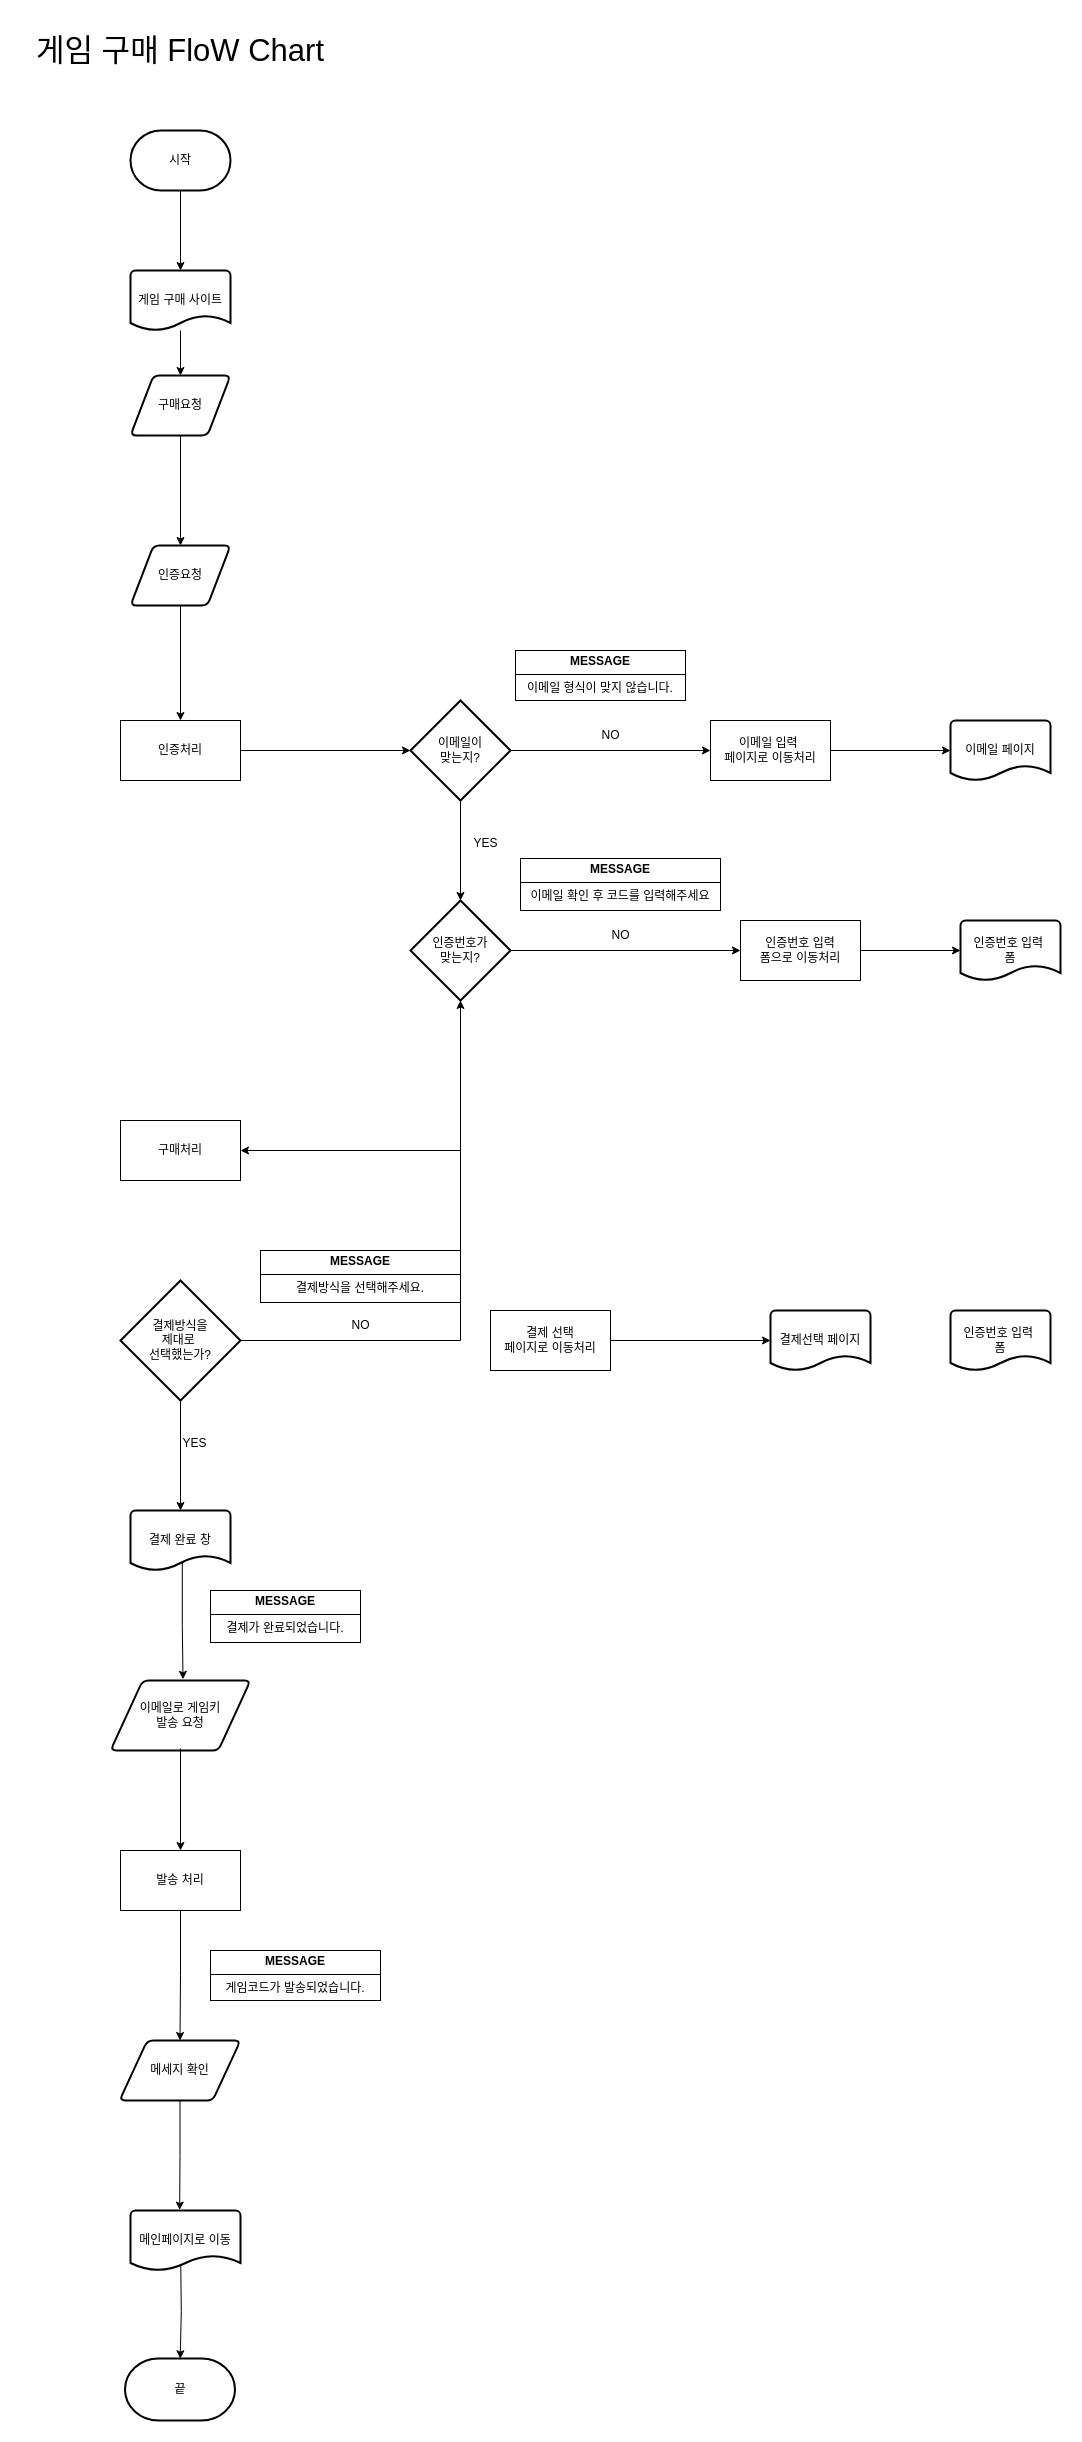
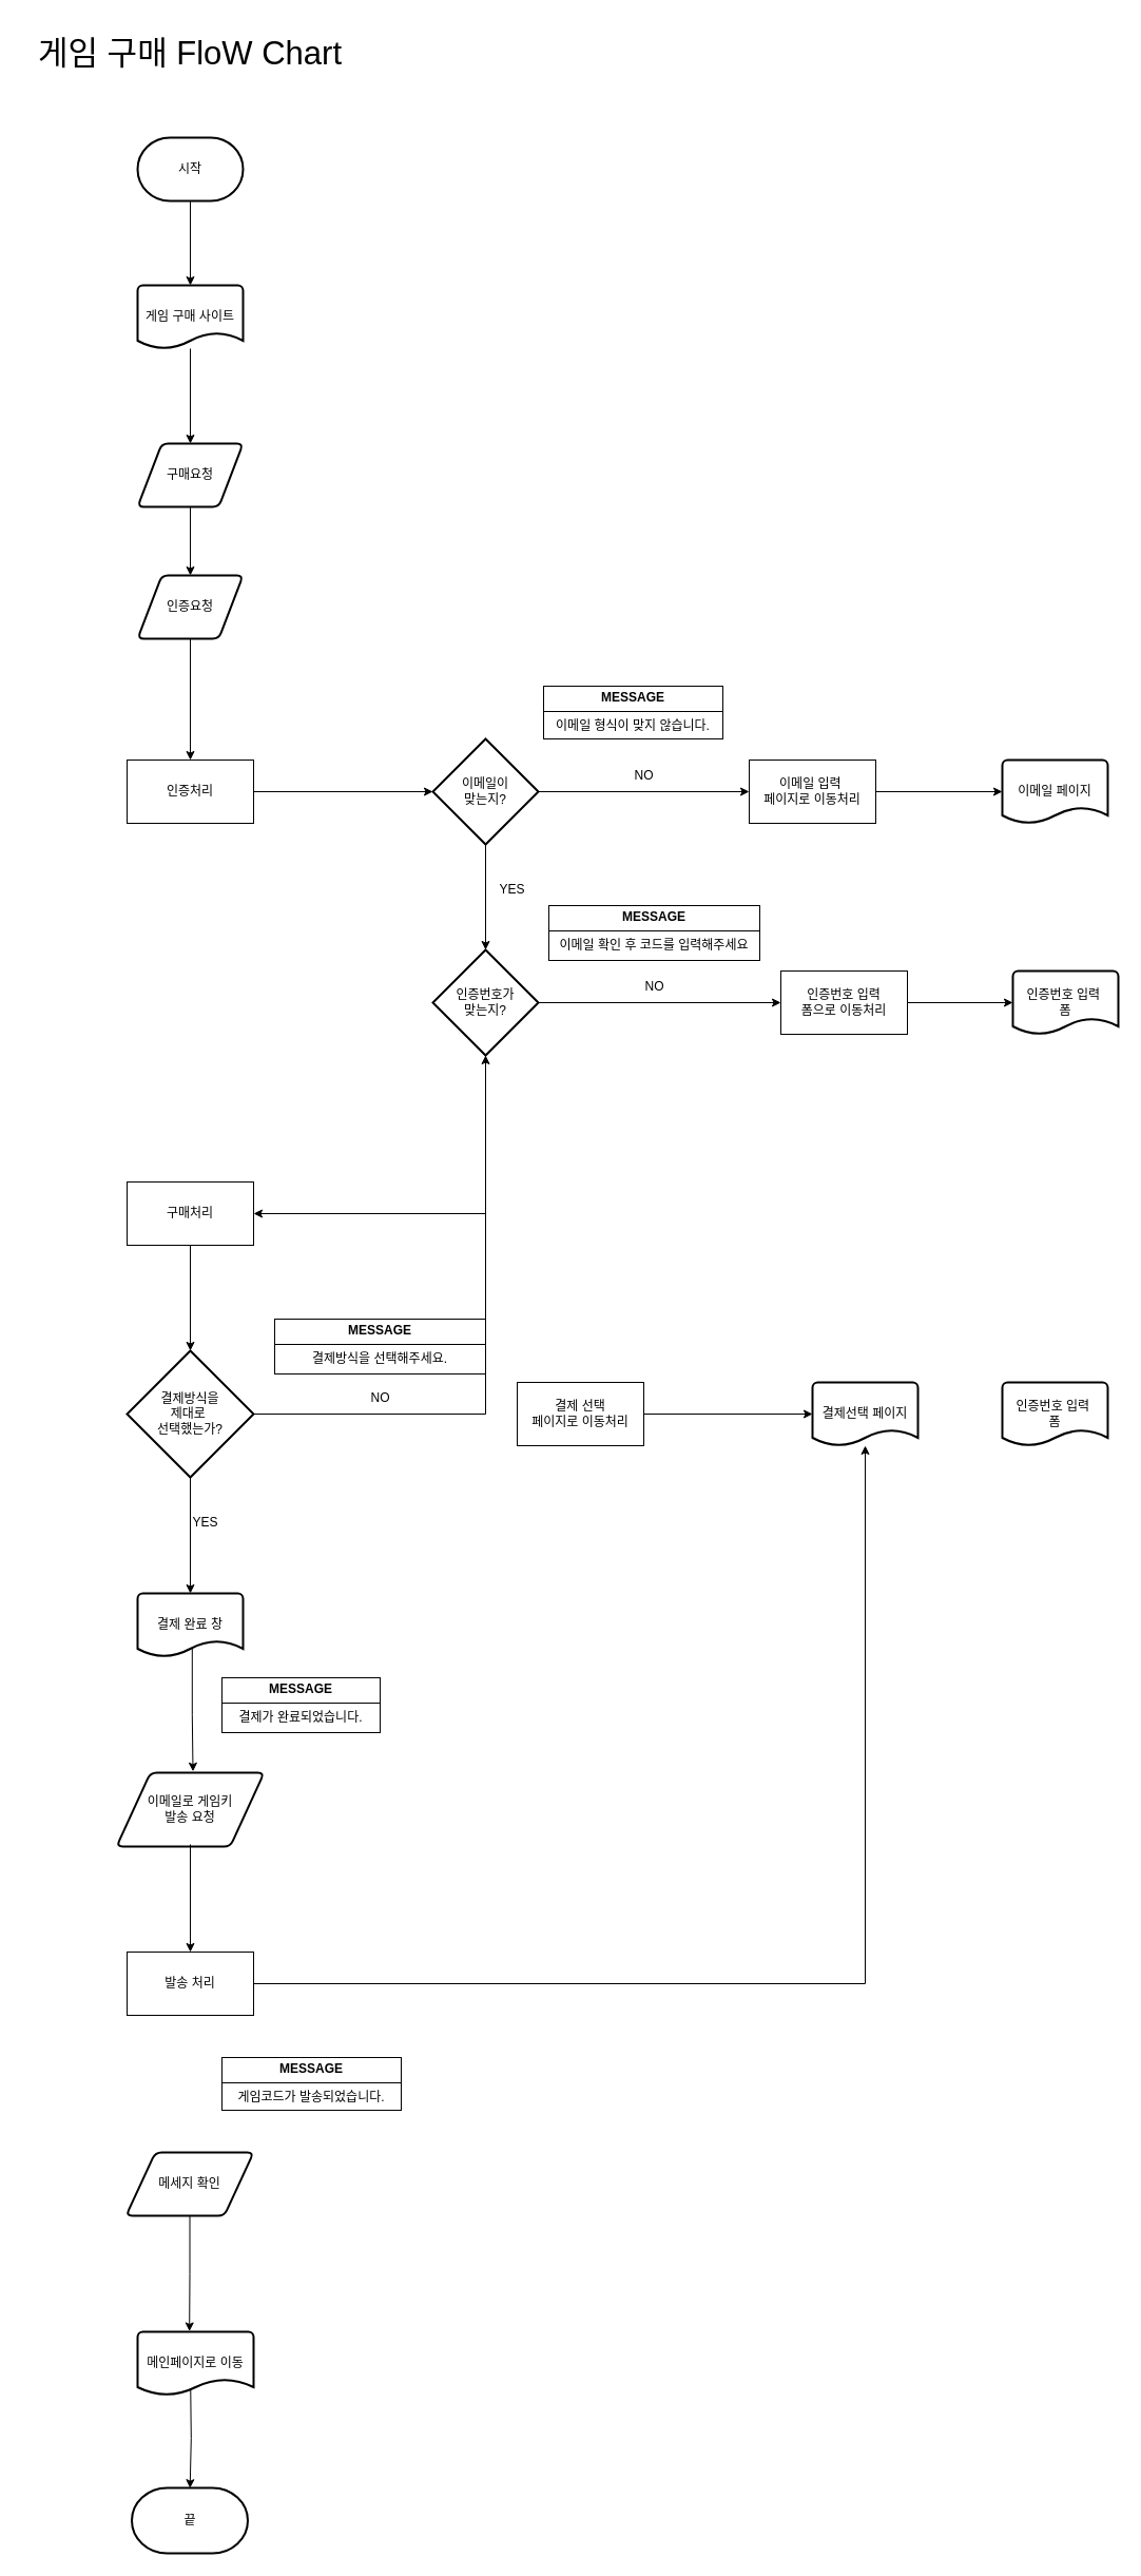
  <mxCell id="0" />
  <mxCell id="1" parent="0" />
  <mxCell id="2" value="게임 구매 FloW Chart" style="text;html=1;align=center;verticalAlign=middle;whiteSpace=wrap;rounded=0;fontSize=31;" parent="1" vertex="1"><mxGeometry x="20" width="320" height="60" as="geometry" y="20" /></mxCell>
  <mxCell id="3" value="시작" style="strokeWidth=2;html=1;shape=mxgraph.flowchart.terminator;whiteSpace=wrap;" parent="1" vertex="1"><mxGeometry x="130" y="130" width="100" height="60" as="geometry" /></mxCell>
  <mxCell id="4" value="끝" style="strokeWidth=2;html=1;shape=mxgraph.flowchart.terminator;whiteSpace=wrap;" parent="1" vertex="1"><mxGeometry x="124.5" y="2358" width="110" height="62" as="geometry" /></mxCell>
  <mxCell id="5" style="edgeStyle=orthogonalEdgeStyle;rounded=0;orthogonalLoop=1;jettySize=auto;html=1;entryX=0.5;entryY=0;entryDx=0;entryDy=0;" parent="1" source="6" target="12" edge="1"><mxGeometry relative="1" as="geometry" /></mxCell>
  <mxCell id="6" value="게임 구매 사이트" style="strokeWidth=2;html=1;shape=mxgraph.flowchart.document2;whiteSpace=wrap;size=0.25;" parent="1" vertex="1"><mxGeometry x="130" y="270" width="100" height="60" as="geometry" /></mxCell>
  <mxCell id="7" style="edgeStyle=orthogonalEdgeStyle;rounded=0;orthogonalLoop=1;jettySize=auto;html=1;entryX=0.5;entryY=0;entryDx=0;entryDy=0;entryPerimeter=0;" parent="1" source="3" target="6" edge="1"><mxGeometry relative="1" as="geometry" /></mxCell>
  <mxCell id="8" value="구매처리" style="rounded=0;whiteSpace=wrap;html=1;" parent="1" vertex="1"><mxGeometry x="120" y="1120" width="120" height="60" as="geometry" /></mxCell>
  <mxCell id="9" style="edgeStyle=orthogonalEdgeStyle;rounded=0;orthogonalLoop=1;jettySize=auto;html=1;" parent="1" source="10" target="17" edge="1"><mxGeometry relative="1" as="geometry" /></mxCell>
  <mxCell id="10" value="인증처리" style="rounded=0;whiteSpace=wrap;html=1;" parent="1" vertex="1"><mxGeometry x="120" y="720" width="120" height="60" as="geometry" /></mxCell>
  <mxCell id="11" style="edgeStyle=orthogonalEdgeStyle;rounded=0;orthogonalLoop=1;jettySize=auto;html=1;entryX=0.5;entryY=0;entryDx=0;entryDy=0;" parent="1" source="12" target="14" edge="1"><mxGeometry relative="1" as="geometry" /></mxCell>
- <mxCell id="12" value="구매요청" style="shape=parallelogram;html=1;strokeWidth=2;perimeter=parallelogramPerimeter;whiteSpace=wrap;rounded=1;arcSize=12;size=0.23;" parent="1" vertex="1"><mxGeometry x="130" y="375" width="100" height="60" as="geometry" /></mxCell>
+ <mxCell id="12" value="구매요청" style="shape=parallelogram;html=1;strokeWidth=2;perimeter=parallelogramPerimeter;whiteSpace=wrap;rounded=1;arcSize=12;size=0.23;" parent="1" vertex="1"><mxGeometry x="130" y="420" width="100" height="60" as="geometry" /></mxCell>
  <mxCell id="13" style="edgeStyle=orthogonalEdgeStyle;rounded=0;orthogonalLoop=1;jettySize=auto;html=1;entryX=0.5;entryY=0;entryDx=0;entryDy=0;" parent="1" source="14" target="10" edge="1"><mxGeometry relative="1" as="geometry" /></mxCell>
  <mxCell id="14" value="인증요청" style="shape=parallelogram;html=1;strokeWidth=2;perimeter=parallelogramPerimeter;whiteSpace=wrap;rounded=1;arcSize=12;size=0.23;" parent="1" vertex="1"><mxGeometry x="130" y="545" width="100" height="60" as="geometry" /></mxCell>
  <mxCell id="15" value="" style="edgeStyle=orthogonalEdgeStyle;rounded=0;orthogonalLoop=1;jettySize=auto;html=1;entryX=0.5;entryY=0;entryDx=0;entryDy=0;entryPerimeter=0;" parent="1" source="17" target="20" edge="1"><mxGeometry relative="1" as="geometry"><mxPoint x="460" y="890" as="targetPoint" /></mxGeometry></mxCell>
  <mxCell id="16" style="edgeStyle=orthogonalEdgeStyle;rounded=0;orthogonalLoop=1;jettySize=auto;html=1;entryX=0;entryY=0.5;entryDx=0;entryDy=0;" parent="1" source="17" target="22" edge="1"><mxGeometry relative="1" as="geometry" /></mxCell>
  <mxCell id="17" value="이메일이&lt;div&gt;맞는지?&lt;/div&gt;" style="strokeWidth=2;html=1;shape=mxgraph.flowchart.decision;whiteSpace=wrap;" parent="1" vertex="1"><mxGeometry x="410" y="700" width="100" height="100" as="geometry" /></mxCell>
  <mxCell id="18" style="edgeStyle=orthogonalEdgeStyle;rounded=0;orthogonalLoop=1;jettySize=auto;html=1;entryX=0;entryY=0.5;entryDx=0;entryDy=0;" parent="1" source="20" target="27" edge="1"><mxGeometry relative="1" as="geometry" /></mxCell>
  <mxCell id="19" style="edgeStyle=orthogonalEdgeStyle;rounded=0;orthogonalLoop=1;jettySize=auto;html=1;entryX=1;entryY=0.5;entryDx=0;entryDy=0;" parent="1" source="20" target="8" edge="1"><mxGeometry relative="1" as="geometry"><mxPoint x="460" y="1150" as="targetPoint" /><Array as="points"><mxPoint x="460" y="1150" /></Array></mxGeometry></mxCell>
  <mxCell id="20" value="인증번호가&lt;div&gt;맞는지?&lt;/div&gt;" style="strokeWidth=2;html=1;shape=mxgraph.flowchart.decision;whiteSpace=wrap;" parent="1" vertex="1"><mxGeometry x="410" y="900" width="100" height="100" as="geometry" /></mxCell>
  <mxCell id="21" value="YES" style="text;html=1;align=center;verticalAlign=middle;resizable=0;points=[];autosize=1;strokeColor=none;fillColor=none;" parent="1" vertex="1"><mxGeometry x="460" y="828" width="50" height="30" as="geometry" /></mxCell>
  <mxCell id="22" value="이메일 입력&amp;nbsp;&lt;div&gt;페이지로 이동처리&lt;/div&gt;" style="rounded=0;whiteSpace=wrap;html=1;" parent="1" vertex="1"><mxGeometry x="710" y="720" width="120" height="60" as="geometry" /></mxCell>
  <mxCell id="23" value="NO" style="text;html=1;align=center;verticalAlign=middle;resizable=0;points=[];autosize=1;strokeColor=none;fillColor=none;" parent="1" vertex="1"><mxGeometry x="590" y="720" width="40" height="30" as="geometry" /></mxCell>
  <mxCell id="24" value="이메일 페이지" style="strokeWidth=2;html=1;shape=mxgraph.flowchart.document2;whiteSpace=wrap;size=0.25;" parent="1" vertex="1"><mxGeometry x="950" y="720" width="100" height="60" as="geometry" /></mxCell>
  <mxCell id="25" style="edgeStyle=orthogonalEdgeStyle;rounded=0;orthogonalLoop=1;jettySize=auto;html=1;entryX=0;entryY=0.5;entryDx=0;entryDy=0;entryPerimeter=0;" parent="1" source="22" target="24" edge="1"><mxGeometry relative="1" as="geometry" /></mxCell>
  <mxCell id="26" value="&lt;p style=&quot;margin: 4px 0px 0px;&quot;&gt;&lt;b&gt;MESSAGE&lt;/b&gt;&lt;/p&gt;&lt;hr style=&quot;border-style:solid;&quot; size=&quot;1&quot;&gt;&lt;div style=&quot;height: 2px;&quot;&gt;이메일 형식이 맞지 않습니다.&lt;/div&gt;" style="verticalAlign=middle;align=center;overflow=fill;html=1;whiteSpace=wrap;" parent="1" vertex="1"><mxGeometry x="515" y="650" width="170" height="50" as="geometry" /></mxCell>
  <mxCell id="27" value="인증번호 입력&lt;div&gt;폼으로 이동처리&lt;/div&gt;" style="rounded=0;whiteSpace=wrap;html=1;" parent="1" vertex="1"><mxGeometry x="740" y="920" width="120" height="60" as="geometry" /></mxCell>
  <mxCell id="28" value="NO" style="text;html=1;align=center;verticalAlign=middle;resizable=0;points=[];autosize=1;strokeColor=none;fillColor=none;" parent="1" vertex="1"><mxGeometry x="600" y="920" width="40" height="30" as="geometry" /></mxCell>
  <mxCell id="29" value="인증번호 입력&amp;nbsp;&lt;div&gt;폼&lt;/div&gt;" style="strokeWidth=2;html=1;shape=mxgraph.flowchart.document2;whiteSpace=wrap;size=0.25;" parent="1" vertex="1"><mxGeometry x="960" y="920" width="100" height="60" as="geometry" /></mxCell>
  <mxCell id="30" style="edgeStyle=orthogonalEdgeStyle;rounded=0;orthogonalLoop=1;jettySize=auto;html=1;entryX=0;entryY=0.5;entryDx=0;entryDy=0;entryPerimeter=0;" parent="1" source="27" target="29" edge="1"><mxGeometry relative="1" as="geometry" /></mxCell>
  <mxCell id="31" style="edgeStyle=orthogonalEdgeStyle;rounded=0;orthogonalLoop=1;jettySize=auto;html=1;" parent="1" source="32" target="20" edge="1"><mxGeometry relative="1" as="geometry" /></mxCell>
  <mxCell id="32" value="결제방식을&lt;div&gt;제대로&amp;nbsp;&lt;/div&gt;&lt;div&gt;선택했는가?&lt;/div&gt;" style="strokeWidth=2;html=1;shape=mxgraph.flowchart.decision;whiteSpace=wrap;" parent="1" vertex="1"><mxGeometry x="120" y="1280" width="120" height="120" as="geometry" /></mxCell>
+ <mxCell id="33" style="edgeStyle=orthogonalEdgeStyle;rounded=0;orthogonalLoop=1;jettySize=auto;html=1;entryX=0.5;entryY=0;entryDx=0;entryDy=0;entryPerimeter=0;" parent="1" source="8" target="32" edge="1"><mxGeometry relative="1" as="geometry" /></mxCell>
  <mxCell id="34" style="edgeStyle=orthogonalEdgeStyle;rounded=0;orthogonalLoop=1;jettySize=auto;html=1;exitX=0.518;exitY=0.846;exitDx=0;exitDy=0;exitPerimeter=0;entryX=0.518;entryY=-0.017;entryDx=0;entryDy=0;entryPerimeter=0;" parent="1" source="35" target="46" edge="1"><mxGeometry relative="1" as="geometry"><mxPoint x="180" y="1670" as="targetPoint" /></mxGeometry></mxCell>
  <mxCell id="35" value="결제 완료 창" style="strokeWidth=2;html=1;shape=mxgraph.flowchart.document2;whiteSpace=wrap;size=0.25;" parent="1" vertex="1"><mxGeometry x="130" y="1510" width="100" height="60" as="geometry" /></mxCell>
  <mxCell id="36" style="edgeStyle=orthogonalEdgeStyle;rounded=0;orthogonalLoop=1;jettySize=auto;html=1;entryX=0.5;entryY=0;entryDx=0;entryDy=0;entryPerimeter=0;" parent="1" source="32" target="35" edge="1"><mxGeometry relative="1" as="geometry" /></mxCell>
  <mxCell id="37" value="YES" style="text;html=1;align=center;verticalAlign=middle;resizable=0;points=[];autosize=1;strokeColor=none;fillColor=none;" parent="1" vertex="1"><mxGeometry x="169" y="1428" width="50" height="30" as="geometry" /></mxCell>
  <mxCell id="38" value="결제 선택&lt;div&gt;페이지로 이동처리&lt;/div&gt;" style="rounded=0;whiteSpace=wrap;html=1;" parent="1" vertex="1"><mxGeometry x="490" y="1310" width="120" height="60" as="geometry" /></mxCell>
  <mxCell id="39" value="NO" style="text;html=1;align=center;verticalAlign=middle;resizable=0;points=[];autosize=1;strokeColor=none;fillColor=none;" parent="1" vertex="1"><mxGeometry x="340" y="1310" width="40" height="30" as="geometry" /></mxCell>
  <mxCell id="40" value="결제선택 페이지" style="strokeWidth=2;html=1;shape=mxgraph.flowchart.document2;whiteSpace=wrap;size=0.25;" parent="1" vertex="1"><mxGeometry x="770" y="1310" width="100" height="60" as="geometry" /></mxCell>
  <mxCell id="41" style="edgeStyle=orthogonalEdgeStyle;rounded=0;orthogonalLoop=1;jettySize=auto;html=1;entryX=0;entryY=0.5;entryDx=0;entryDy=0;entryPerimeter=0;" parent="1" source="38" target="40" edge="1"><mxGeometry relative="1" as="geometry" /></mxCell>
  <mxCell id="42" value="&lt;p style=&quot;margin: 4px 0px 0px;&quot;&gt;&lt;b&gt;MESSAGE&lt;/b&gt;&lt;/p&gt;&lt;hr style=&quot;border-style:solid;&quot; size=&quot;1&quot;&gt;&lt;div style=&quot;height: 2px;&quot;&gt;이메일 확인 후 코드를 입력해주세요&lt;/div&gt;" style="verticalAlign=middle;align=center;overflow=fill;html=1;whiteSpace=wrap;" parent="1" vertex="1"><mxGeometry x="520" y="858" width="200" height="52" as="geometry" /></mxCell>
  <mxCell id="43" value="&lt;p style=&quot;margin: 4px 0px 0px;&quot;&gt;&lt;b&gt;MESSAGE&lt;/b&gt;&lt;/p&gt;&lt;hr style=&quot;border-style:solid;&quot; size=&quot;1&quot;&gt;&lt;div style=&quot;height: 2px;&quot;&gt;결제방식을 선택해주세요.&lt;/div&gt;" style="verticalAlign=middle;align=center;overflow=fill;html=1;whiteSpace=wrap;" parent="1" vertex="1"><mxGeometry x="260" y="1250" width="200" height="52" as="geometry" /></mxCell>
  <mxCell id="44" value="인증번호 입력&amp;nbsp;&lt;div&gt;폼&lt;/div&gt;" style="strokeWidth=2;html=1;shape=mxgraph.flowchart.document2;whiteSpace=wrap;size=0.25;" parent="1" vertex="1"><mxGeometry x="950" y="1310" width="100" height="60" as="geometry" /></mxCell>
  <mxCell id="45" value="&lt;p style=&quot;margin: 4px 0px 0px;&quot;&gt;&lt;b&gt;MESSAGE&lt;/b&gt;&lt;/p&gt;&lt;hr style=&quot;border-style:solid;&quot; size=&quot;1&quot;&gt;&lt;div style=&quot;height: 2px;&quot;&gt;결제가 완료되었습니다.&lt;/div&gt;" style="verticalAlign=middle;align=center;overflow=fill;html=1;whiteSpace=wrap;" parent="1" vertex="1"><mxGeometry x="210" y="1590" width="150" height="52" as="geometry" /></mxCell>
  <mxCell id="46" value="이메일로&amp;nbsp;&lt;span style=&quot;background-color: transparent; color: light-dark(rgb(0, 0, 0), rgb(255, 255, 255));&quot;&gt;게임키&lt;/span&gt;&lt;div&gt;&lt;span style=&quot;background-color: transparent; color: light-dark(rgb(0, 0, 0), rgb(255, 255, 255));&quot;&gt;발송 요청&lt;/span&gt;&lt;/div&gt;" style="shape=parallelogram;html=1;strokeWidth=2;perimeter=parallelogramPerimeter;whiteSpace=wrap;rounded=1;arcSize=12;size=0.23;" parent="1" vertex="1"><mxGeometry x="110" y="1680" width="140" height="70" as="geometry" /></mxCell>
- <mxCell id="47" style="edgeStyle=orthogonalEdgeStyle;rounded=0;orthogonalLoop=1;jettySize=auto;html=1;entryX=0.5;entryY=0;entryDx=0;entryDy=0;" parent="1" source="48" target="50" edge="1"><mxGeometry relative="1" as="geometry" /></mxCell>
+ <mxCell id="47" style="edgeStyle=orthogonalEdgeStyle;rounded=0;orthogonalLoop=1;jettySize=auto;html=1;" parent="1" source="48" target="40" edge="1"><mxGeometry relative="1" as="geometry" /></mxCell>
  <mxCell id="48" value="발송 처리" style="rounded=0;whiteSpace=wrap;html=1;" parent="1" vertex="1"><mxGeometry x="120" y="1850" width="120" height="60" as="geometry" /></mxCell>
  <mxCell id="49" value="" style="endArrow=classic;html=1;rounded=0;exitX=0.5;exitY=0.971;exitDx=0;exitDy=0;exitPerimeter=0;entryX=0.5;entryY=0;entryDx=0;entryDy=0;" parent="1" source="46" target="48" edge="1"><mxGeometry width="50" height="50" relative="1" as="geometry"><mxPoint x="260" y="1750" as="sourcePoint" /><mxPoint x="310" y="1700" as="targetPoint" /></mxGeometry></mxCell>
  <mxCell id="50" value="메세지 확인" style="shape=parallelogram;html=1;strokeWidth=2;perimeter=parallelogramPerimeter;whiteSpace=wrap;rounded=1;arcSize=12;size=0.23;" parent="1" vertex="1"><mxGeometry x="119" y="2040" width="121" height="60" as="geometry" /></mxCell>
  <mxCell id="51" value="&lt;p style=&quot;margin: 4px 0px 0px;&quot;&gt;&lt;b&gt;MESSAGE&lt;/b&gt;&lt;/p&gt;&lt;hr style=&quot;border-style:solid;&quot; size=&quot;1&quot;&gt;&lt;div style=&quot;height: 2px;&quot;&gt;게임코드가 발송되었습니다.&lt;/div&gt;" style="verticalAlign=middle;align=center;overflow=fill;html=1;whiteSpace=wrap;" parent="1" vertex="1"><mxGeometry x="210" y="1950" width="170" height="50" as="geometry" /></mxCell>
  <mxCell id="52" style="edgeStyle=orthogonalEdgeStyle;rounded=0;orthogonalLoop=1;jettySize=auto;html=1;entryX=0.5;entryY=0;entryDx=0;entryDy=0;entryPerimeter=0;exitX=0.505;exitY=0.88;exitDx=0;exitDy=0;exitPerimeter=0;" parent="1" edge="1"><mxGeometry relative="1" as="geometry"><mxPoint x="179.7" y="2358.2" as="targetPoint" /><mxPoint x="180.25" y="2263" as="sourcePoint" /></mxGeometry></mxCell>
  <mxCell id="53" value="메인페이지로 이동" style="strokeWidth=2;html=1;shape=mxgraph.flowchart.document2;whiteSpace=wrap;size=0.25;" parent="1" vertex="1"><mxGeometry x="130" y="2210" width="110" height="60" as="geometry" /></mxCell>
  <mxCell id="54" style="edgeStyle=orthogonalEdgeStyle;rounded=0;orthogonalLoop=1;jettySize=auto;html=1;entryX=0.447;entryY=-0.008;entryDx=0;entryDy=0;entryPerimeter=0;" parent="1" source="50" target="53" edge="1"><mxGeometry relative="1" as="geometry" /></mxCell>
